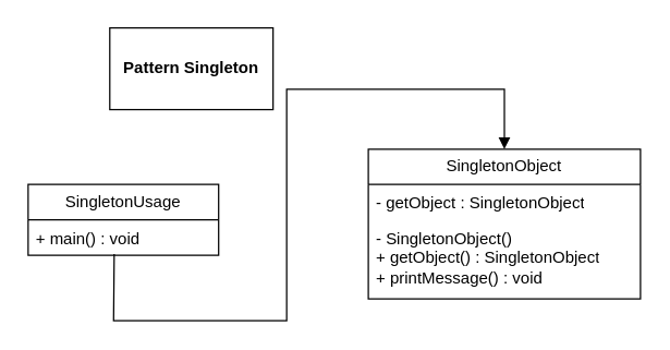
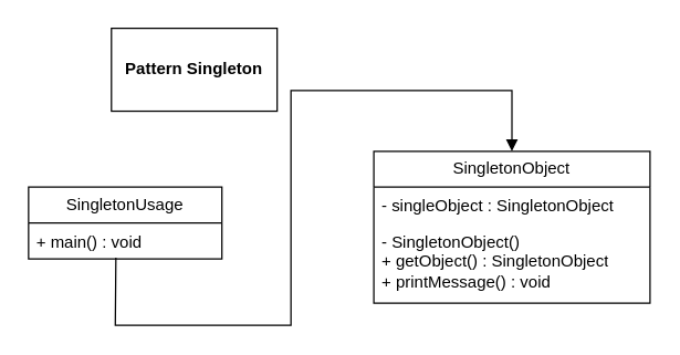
  <mxCell id="0" />
  <mxCell id="1" parent="0" />
  <mxCell id="2" value="&lt;b&gt;Pattern Singleton&lt;/b&gt;" style="rounded=0;whiteSpace=wrap;html=1;fillColor=none;" vertex="1" parent="1"><mxGeometry x="80" y="20" width="120" height="60" as="geometry" /></mxCell>
  <mxCell id="3" value="SingletonUsage" style="swimlane;fontStyle=0;childLayout=stackLayout;horizontal=1;startSize=26;fillColor=none;horizontalStack=0;resizeParent=1;resizeParentMax=0;resizeLast=0;collapsible=1;marginBottom=0;whiteSpace=wrap;html=1;" vertex="1" parent="1"><mxGeometry x="20" y="135" width="140" height="52" as="geometry"><mxRectangle x="310" y="140" width="110" height="30" as="alternateBounds" /></mxGeometry></mxCell>
  <mxCell id="4" value="+ main() : void" style="text;strokeColor=none;fillColor=none;align=left;verticalAlign=top;spacingLeft=4;spacingRight=4;overflow=hidden;rotatable=0;points=[[0,0.5],[1,0.5]];portConstraint=eastwest;whiteSpace=wrap;html=1;" vertex="1" parent="3"><mxGeometry y="26" width="140" height="26" as="geometry" /></mxCell>
  <mxCell id="5" value="SingletonObject" style="swimlane;fontStyle=0;childLayout=stackLayout;horizontal=1;startSize=26;fillColor=none;horizontalStack=0;resizeParent=1;resizeParentMax=0;resizeLast=0;collapsible=1;marginBottom=0;whiteSpace=wrap;html=1;" vertex="1" parent="1"><mxGeometry x="270" y="109" width="200" height="110" as="geometry" /></mxCell>
- <mxCell id="6" value="- getObject : SingletonObject" style="text;strokeColor=none;fillColor=none;align=left;verticalAlign=top;spacingLeft=4;spacingRight=4;overflow=hidden;rotatable=0;points=[[0,0.5],[1,0.5]];portConstraint=eastwest;whiteSpace=wrap;html=1;" vertex="1" parent="5"><mxGeometry y="26" width="200" height="26" as="geometry" /></mxCell>
+ <mxCell id="6" value="- singleObject : SingletonObject" style="text;strokeColor=none;fillColor=none;align=left;verticalAlign=top;spacingLeft=4;spacingRight=4;overflow=hidden;rotatable=0;points=[[0,0.5],[1,0.5]];portConstraint=eastwest;whiteSpace=wrap;html=1;" vertex="1" parent="5"><mxGeometry y="26" width="200" height="26" as="geometry" /></mxCell>
  <mxCell id="7" value="- SingletonObject()&lt;br&gt;+ getObject() : SingletonObject&lt;br&gt;+ printMessage() : void" style="text;strokeColor=none;fillColor=none;align=left;verticalAlign=top;spacingLeft=4;spacingRight=4;overflow=hidden;rotatable=0;points=[[0,0.5],[1,0.5]];portConstraint=eastwest;whiteSpace=wrap;html=1;" vertex="1" parent="5"><mxGeometry y="52" width="200" height="58" as="geometry" /></mxCell>
  <mxCell id="8" value="" style="html=1;verticalAlign=bottom;endArrow=block;curved=0;rounded=0;exitX=0.446;exitY=0.967;exitDx=0;exitDy=0;exitPerimeter=0;entryX=0.5;entryY=0;entryDx=0;entryDy=0;" edge="1" parent="1" target="5"><mxGeometry width="80" relative="1" as="geometry"><mxPoint x="83.24" y="186.142" as="sourcePoint" /><mxPoint x="450" y="55" as="targetPoint" /><Array as="points"><mxPoint x="82.8" y="235" /><mxPoint x="210" y="235" /><mxPoint x="210" y="65" /><mxPoint x="370" y="65" /></Array></mxGeometry></mxCell>
